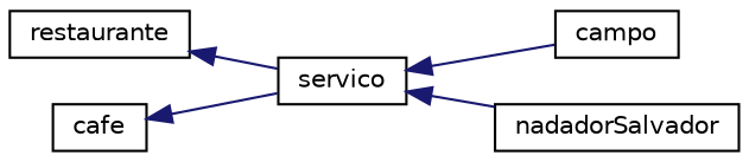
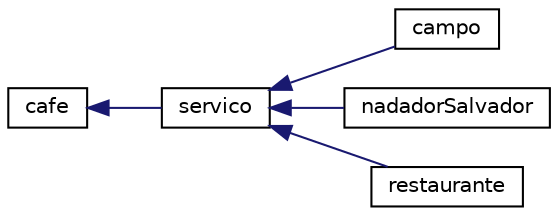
  digraph {
    rankdir=LR
    node [color=black fillcolor=white fontname=Helvetica fontsize=10 shape=record style=filled]
    edge [color=midnightblue dir=back fontname=Helvetica fontsize=10 labelfontname=Helvetica labelfontsize=10 style=solid]
    n1 [height=0.2 label=servico width=0.4]
    n2 [height=0.2 label=campo width=0.4]
    n3 [height=0.2 label=nadadorSalvador width=0.4]
    n4 [height=0.2 label=restaurante width=0.4]
    n5 [height=0.2 label=cafe width=0.4]
    n1 -> n2
    n1 -> n3
-   n4 -> n1
+   n1 -> n4
    n5 -> n1
  }
